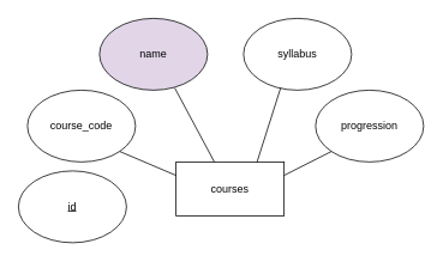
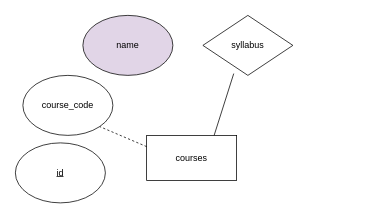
  <mxCell id="0" />
  <mxCell id="1" parent="0" />
  <mxCell id="2" value="courses" style="rounded=0;whiteSpace=wrap;html=1;" parent="1" vertex="1"><mxGeometry x="195" y="180" width="120" height="60" as="geometry" /></mxCell>
  <mxCell id="3" value="course_code" style="ellipse;whiteSpace=wrap;html=1;" parent="1" vertex="1"><mxGeometry x="30" y="100" width="120" height="80" as="geometry" /></mxCell>
- <mxCell id="4" value="syllabus" style="ellipse;whiteSpace=wrap;html=1;" parent="1" vertex="1"><mxGeometry x="270" y="20" width="120" height="80" as="geometry" /></mxCell>
- <mxCell id="5" value="progression" style="ellipse;whiteSpace=wrap;html=1;" parent="1" vertex="1"><mxGeometry x="350" y="100" width="120" height="80" as="geometry" /></mxCell>
+ <mxCell id="4" value="syllabus" style="rhombus;whiteSpace=wrap;html=1;" parent="1" vertex="1"><mxGeometry x="270" y="20" width="120" height="80" as="geometry" /></mxCell>
  <mxCell id="6" value="name" style="ellipse;whiteSpace=wrap;html=1;fillColor=#e1d5e7;" parent="1" vertex="1"><mxGeometry x="110" y="20" width="120" height="80" as="geometry" /></mxCell>
- <mxCell id="7" value="" style="endArrow=none;html=1;entryX=0;entryY=1;entryDx=0;entryDy=0;exitX=1;exitY=0.25;exitDx=0;exitDy=0;" parent="1" source="2" target="5" edge="1"><mxGeometry width="50" height="50" relative="1" as="geometry"><mxPoint x="230" y="260" as="sourcePoint" /><mxPoint x="280" y="210" as="targetPoint" /></mxGeometry></mxCell>
  <mxCell id="8" value="" style="endArrow=none;html=1;entryX=0.343;entryY=0.97;entryDx=0;entryDy=0;entryPerimeter=0;exitX=0.75;exitY=0;exitDx=0;exitDy=0;" parent="1" source="2" target="4" edge="1"><mxGeometry width="50" height="50" relative="1" as="geometry"><mxPoint x="230" y="260" as="sourcePoint" /><mxPoint x="280" y="210" as="targetPoint" /></mxGeometry></mxCell>
- <mxCell id="9" value="" style="endArrow=none;html=1;entryX=0.697;entryY=0.97;entryDx=0;entryDy=0;entryPerimeter=0;exitX=0.355;exitY=0;exitDx=0;exitDy=0;exitPerimeter=0;" parent="1" source="2" target="6" edge="1"><mxGeometry width="50" height="50" relative="1" as="geometry"><mxPoint x="230" y="260" as="sourcePoint" /><mxPoint x="280" y="210" as="targetPoint" /></mxGeometry></mxCell>
- <mxCell id="10" value="" style="endArrow=none;html=1;entryX=1;entryY=1;entryDx=0;entryDy=0;exitX=0;exitY=0.25;exitDx=0;exitDy=0;" parent="1" source="2" target="3" edge="1"><mxGeometry width="50" height="50" relative="1" as="geometry"><mxPoint x="230" y="260" as="sourcePoint" /><mxPoint x="280" y="210" as="targetPoint" /></mxGeometry></mxCell>
+ <mxCell id="10" value="" style="endArrow=none;html=1;entryX=1;entryY=1;entryDx=0;entryDy=0;exitX=0;exitY=0.25;exitDx=0;exitDy=0;dashed=1;" parent="1" source="2" target="3" edge="1"><mxGeometry width="50" height="50" relative="1" as="geometry"><mxPoint x="230" y="260" as="sourcePoint" /><mxPoint x="280" y="210" as="targetPoint" /></mxGeometry></mxCell>
  <mxCell id="11" value="&lt;u&gt;id&lt;/u&gt;" style="ellipse;whiteSpace=wrap;html=1;" vertex="1" parent="1"><mxGeometry x="20" y="190" width="120" height="80" as="geometry" /></mxCell>
